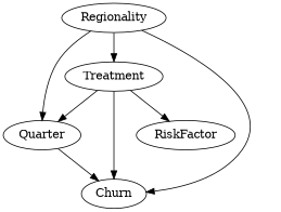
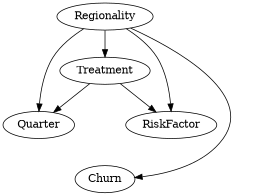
  strict digraph {
    edge [origin=learned]
    Quarter
    Churn
    Regionality
    RiskFactor
    Treatment
-   Quarter -> Churn [weight=-2.007977733488897]
    Regionality -> Quarter [weight=3.7022326974361888]
    Regionality -> Churn [weight=-0.8680446151507331]
+   Regionality -> RiskFactor [weight=4.359333619484953]
    Regionality -> Treatment [weight=7.672999369772012]
    Treatment -> Quarter [weight=-10.79923566470823]
-   Treatment -> Churn [weight=4.35131110686202]
    Treatment -> RiskFactor [weight=-6.2122042190623]
  }
